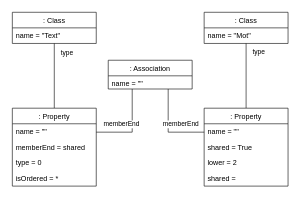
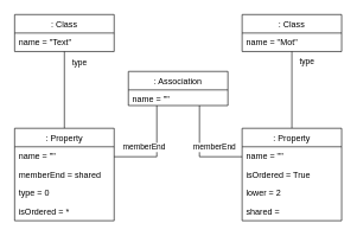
  <mxCell id="0" />
  <mxCell id="1" parent="0" />
  <mxCell id="2" style="edgeStyle=orthogonalEdgeStyle;rounded=0;orthogonalLoop=1;jettySize=auto;html=1;endArrow=none;endFill=0;" parent="1" source="4" target="10" edge="1"><mxGeometry relative="1" as="geometry" /></mxCell>
  <mxCell id="3" value="type" style="edgeLabel;html=1;align=center;verticalAlign=middle;resizable=0;points=[];" parent="2" vertex="1" connectable="0"><mxGeometry x="-0.745" y="2" relative="1" as="geometry"><mxPoint x="18" as="offset" /></mxGeometry></mxCell>
  <mxCell id="4" value=": Class" style="swimlane;fontStyle=0;childLayout=stackLayout;horizontal=1;startSize=26;horizontalStack=0;resizeParent=1;resizeParentMax=0;resizeLast=0;collapsible=1;marginBottom=0;" parent="1" vertex="1"><mxGeometry x="20" y="20" width="140" height="52" as="geometry" /></mxCell>
  <mxCell id="5" value="name = &quot;Text&quot;" style="text;strokeColor=none;fillColor=none;align=left;verticalAlign=top;spacingLeft=4;spacingRight=4;overflow=hidden;rotatable=0;points=[[0,0.5],[1,0.5]];portConstraint=eastwest;" parent="4" vertex="1"><mxGeometry y="26" width="140" height="26" as="geometry" /></mxCell>
  <mxCell id="6" style="edgeStyle=orthogonalEdgeStyle;rounded=0;orthogonalLoop=1;jettySize=auto;html=1;endArrow=none;endFill=0;" parent="1" source="8" target="15" edge="1"><mxGeometry relative="1" as="geometry" /></mxCell>
  <mxCell id="7" value="type" style="edgeLabel;html=1;align=center;verticalAlign=middle;resizable=0;points=[];" parent="6" vertex="1" connectable="0"><mxGeometry x="-0.758" y="1" relative="1" as="geometry"><mxPoint x="19" as="offset" /></mxGeometry></mxCell>
  <mxCell id="8" value=": Class" style="swimlane;fontStyle=0;childLayout=stackLayout;horizontal=1;startSize=26;horizontalStack=0;resizeParent=1;resizeParentMax=0;resizeLast=0;collapsible=1;marginBottom=0;" parent="1" vertex="1"><mxGeometry x="340" y="20" width="140" height="52" as="geometry" /></mxCell>
  <mxCell id="9" value="name = &quot;Mot&quot;" style="text;strokeColor=none;fillColor=none;align=left;verticalAlign=top;spacingLeft=4;spacingRight=4;overflow=hidden;rotatable=0;points=[[0,0.5],[1,0.5]];portConstraint=eastwest;" parent="8" vertex="1"><mxGeometry y="26" width="140" height="26" as="geometry" /></mxCell>
  <mxCell id="10" value=": Property" style="swimlane;fontStyle=0;childLayout=stackLayout;horizontal=1;startSize=26;horizontalStack=0;resizeParent=1;resizeParentMax=0;resizeLast=0;collapsible=1;marginBottom=0;" parent="1" vertex="1"><mxGeometry x="20" y="180" width="140" height="130" as="geometry" /></mxCell>
  <mxCell id="11" value="name = &quot;&quot;" style="text;strokeColor=none;fillColor=none;align=left;verticalAlign=top;spacingLeft=4;spacingRight=4;overflow=hidden;rotatable=0;points=[[0,0.5],[1,0.5]];portConstraint=eastwest;" parent="10" vertex="1"><mxGeometry y="26" width="140" height="26" as="geometry" /></mxCell>
  <mxCell id="12" value="memberEnd = shared" style="text;strokeColor=none;fillColor=none;align=left;verticalAlign=top;spacingLeft=4;spacingRight=4;overflow=hidden;rotatable=0;points=[[0,0.5],[1,0.5]];portConstraint=eastwest;" parent="10" vertex="1"><mxGeometry y="52" width="140" height="26" as="geometry" /></mxCell>
  <mxCell id="13" value="type = 0" style="text;strokeColor=none;fillColor=none;align=left;verticalAlign=top;spacingLeft=4;spacingRight=4;overflow=hidden;rotatable=0;points=[[0,0.5],[1,0.5]];portConstraint=eastwest;" parent="10" vertex="1"><mxGeometry y="78" width="140" height="26" as="geometry" /></mxCell>
  <mxCell id="14" value="isOrdered = *" style="text;strokeColor=none;fillColor=none;align=left;verticalAlign=top;spacingLeft=4;spacingRight=4;overflow=hidden;rotatable=0;points=[[0,0.5],[1,0.5]];portConstraint=eastwest;" parent="10" vertex="1"><mxGeometry y="104" width="140" height="26" as="geometry" /></mxCell>
  <mxCell id="15" value=": Property" style="swimlane;fontStyle=0;childLayout=stackLayout;horizontal=1;startSize=26;horizontalStack=0;resizeParent=1;resizeParentMax=0;resizeLast=0;collapsible=1;marginBottom=0;" parent="1" vertex="1"><mxGeometry x="340" y="180" width="140" height="130" as="geometry" /></mxCell>
  <mxCell id="16" value="name = &quot;&quot;" style="text;strokeColor=none;fillColor=none;align=left;verticalAlign=top;spacingLeft=4;spacingRight=4;overflow=hidden;rotatable=0;points=[[0,0.5],[1,0.5]];portConstraint=eastwest;" parent="15" vertex="1"><mxGeometry y="26" width="140" height="26" as="geometry" /></mxCell>
- <mxCell id="17" value="shared = True" style="text;strokeColor=none;fillColor=none;align=left;verticalAlign=top;spacingLeft=4;spacingRight=4;overflow=hidden;rotatable=0;points=[[0,0.5],[1,0.5]];portConstraint=eastwest;" parent="15" vertex="1"><mxGeometry y="52" width="140" height="26" as="geometry" /></mxCell>
+ <mxCell id="17" value="isOrdered = True" style="text;strokeColor=none;fillColor=none;align=left;verticalAlign=top;spacingLeft=4;spacingRight=4;overflow=hidden;rotatable=0;points=[[0,0.5],[1,0.5]];portConstraint=eastwest;" parent="15" vertex="1"><mxGeometry y="52" width="140" height="26" as="geometry" /></mxCell>
  <mxCell id="18" value="lower = 2" style="text;strokeColor=none;fillColor=none;align=left;verticalAlign=top;spacingLeft=4;spacingRight=4;overflow=hidden;rotatable=0;points=[[0,0.5],[1,0.5]];portConstraint=eastwest;" parent="15" vertex="1"><mxGeometry y="78" width="140" height="26" as="geometry" /></mxCell>
  <mxCell id="19" value="shared = " style="text;strokeColor=none;fillColor=none;align=left;verticalAlign=top;spacingLeft=4;spacingRight=4;overflow=hidden;rotatable=0;points=[[0,0.5],[1,0.5]];portConstraint=eastwest;" parent="15" vertex="1"><mxGeometry y="104" width="140" height="26" as="geometry" /></mxCell>
  <mxCell id="20" style="edgeStyle=orthogonalEdgeStyle;rounded=0;orthogonalLoop=1;jettySize=auto;html=1;endArrow=none;endFill=0;" parent="1" source="24" target="10" edge="1"><mxGeometry relative="1" as="geometry"><Array as="points"><mxPoint x="220" y="220" /></Array></mxGeometry></mxCell>
  <mxCell id="21" value="memberEnd" style="edgeLabel;html=1;align=center;verticalAlign=middle;resizable=0;points=[];" parent="20" vertex="1" connectable="0"><mxGeometry x="0.764" y="2" relative="1" as="geometry"><mxPoint x="25" y="-16" as="offset" /></mxGeometry></mxCell>
  <mxCell id="22" style="edgeStyle=orthogonalEdgeStyle;rounded=0;orthogonalLoop=1;jettySize=auto;html=1;endArrow=none;endFill=0;" parent="1" source="24" target="15" edge="1"><mxGeometry relative="1" as="geometry"><Array as="points"><mxPoint x="280" y="220" /></Array></mxGeometry></mxCell>
  <mxCell id="23" value="memberEnd" style="edgeLabel;html=1;align=center;verticalAlign=middle;resizable=0;points=[];" parent="22" vertex="1" connectable="0"><mxGeometry x="0.337" relative="1" as="geometry"><mxPoint x="4" y="-14" as="offset" /></mxGeometry></mxCell>
  <mxCell id="24" value=": Association" style="swimlane;fontStyle=0;childLayout=stackLayout;horizontal=1;startSize=26;horizontalStack=0;resizeParent=1;resizeParentMax=0;resizeLast=0;collapsible=1;marginBottom=0;" parent="1" vertex="1"><mxGeometry x="180" y="100" width="140" height="48" as="geometry" /></mxCell>
  <mxCell id="25" value="name = &quot;&quot;" style="text;strokeColor=none;fillColor=none;align=left;verticalAlign=top;spacingLeft=4;spacingRight=4;overflow=hidden;rotatable=0;points=[[0,0.5],[1,0.5]];portConstraint=eastwest;" parent="24" vertex="1"><mxGeometry y="26" width="140" height="22" as="geometry" /></mxCell>
